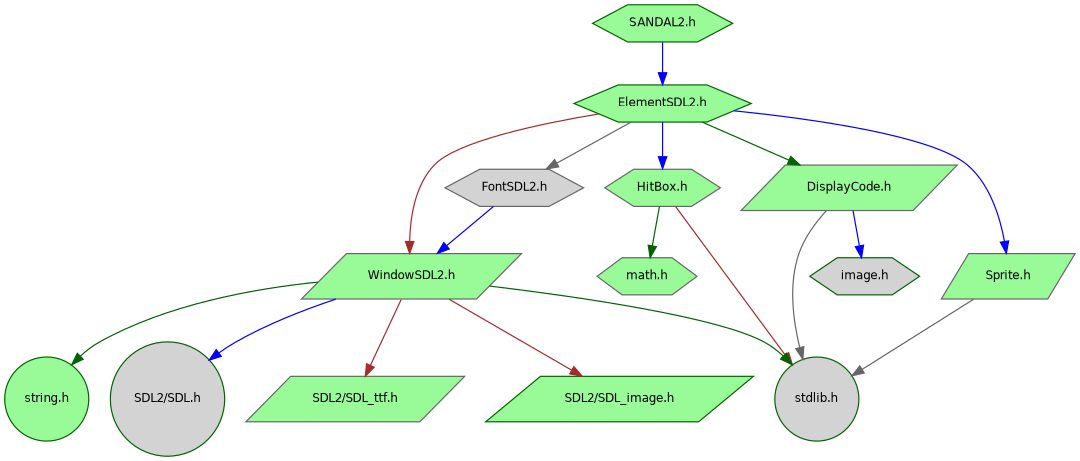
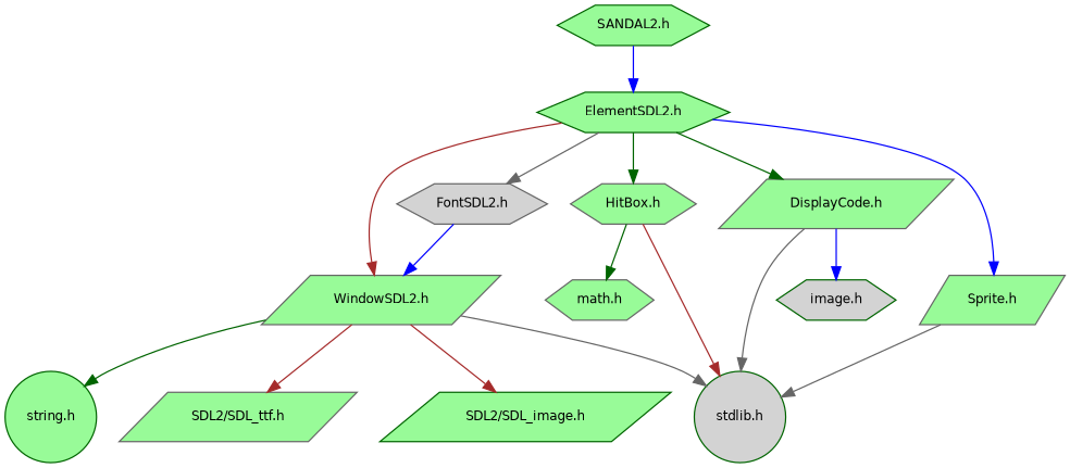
  digraph {
    node [color=darkgreen fillcolor=palegreen fontname=Helvetica fontsize=10 shape=hexagon style=filled]
    edge [color=blue fontname=Helvetica fontsize=10 labelfontname=Helvetica labelfontsize=10 style=solid]
    n1 [fontcolor=black height=0.2 label="SANDAL2.h" width=0.4]
    n2 [height=0.2 label="ElementSDL2.h" width=0.4]
    n3 [color=gray40 height=0.2 label="HitBox.h" width=0.4]
    n4 [color=gray40 fillcolor=lightgrey height=0.2 label="FontSDL2.h" width=0.4]
    n5 [color=gray40 height=0.2 label="WindowSDL2.h" shape=parallelogram width=0.4]
    n6 [color=gray40 height=0.2 label="DisplayCode.h" shape=parallelogram width=0.4]
    n7 [color=gray40 height=0.2 label="Sprite.h" shape=parallelogram width=0.4]
    n8 [color=gray40 height=0.2 label="math.h" width=0.4]
    n9 [fillcolor=lightgrey height=0.2 label="stdlib.h" shape=circle width=0.4]
    n10 [height=0.2 label="string.h" shape=circle width=0.4]
-   n11 [fillcolor=lightgrey height=0.2 label="SDL2/SDL.h" shape=circle width=0.4]
    n12 [color=gray40 height=0.2 label="SDL2/SDL_ttf.h" shape=parallelogram width=0.4]
    n13 [height=0.2 label="SDL2/SDL_image.h" shape=parallelogram width=0.4]
    n14 [fillcolor=lightgrey height=0.2 label="image.h" width=0.4]
    n1 -> n2
-   n2 -> n3
+   n2 -> n3 [color=darkgreen]
    n2 -> n4 [color=gray40]
    n2 -> n5 [color=brown]
    n2 -> n6 [color=darkgreen]
    n2 -> n7
    n3 -> n8 [color=darkgreen]
    n3 -> n9 [color=brown]
    n4 -> n5
-   n5 -> n9 [color=darkgreen]
+   n5 -> n9 [color=gray40]
    n5 -> n10 [color=darkgreen]
-   n5 -> n11
    n5 -> n12 [color=brown]
    n5 -> n13 [color=brown]
    n6 -> n9 [color=gray40]
    n6 -> n14
    n7 -> n9 [color=gray40]
  }
